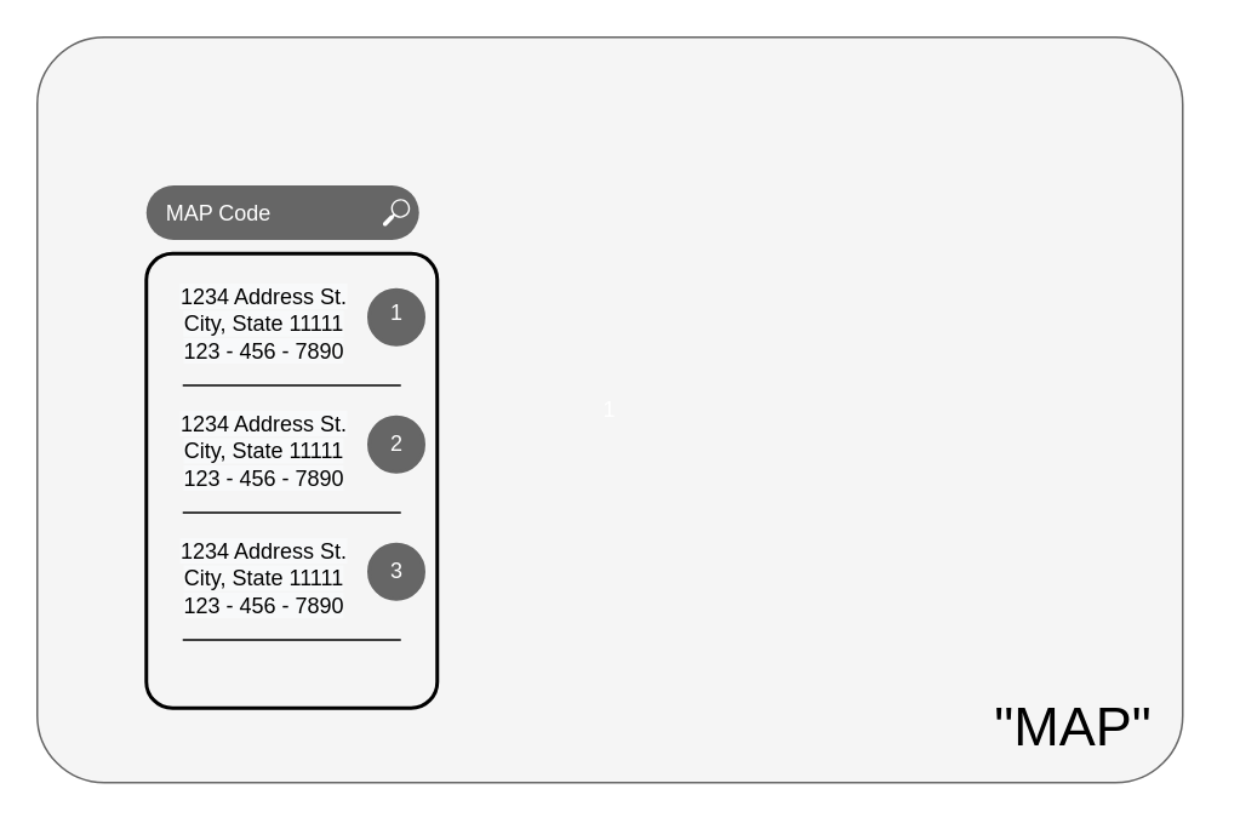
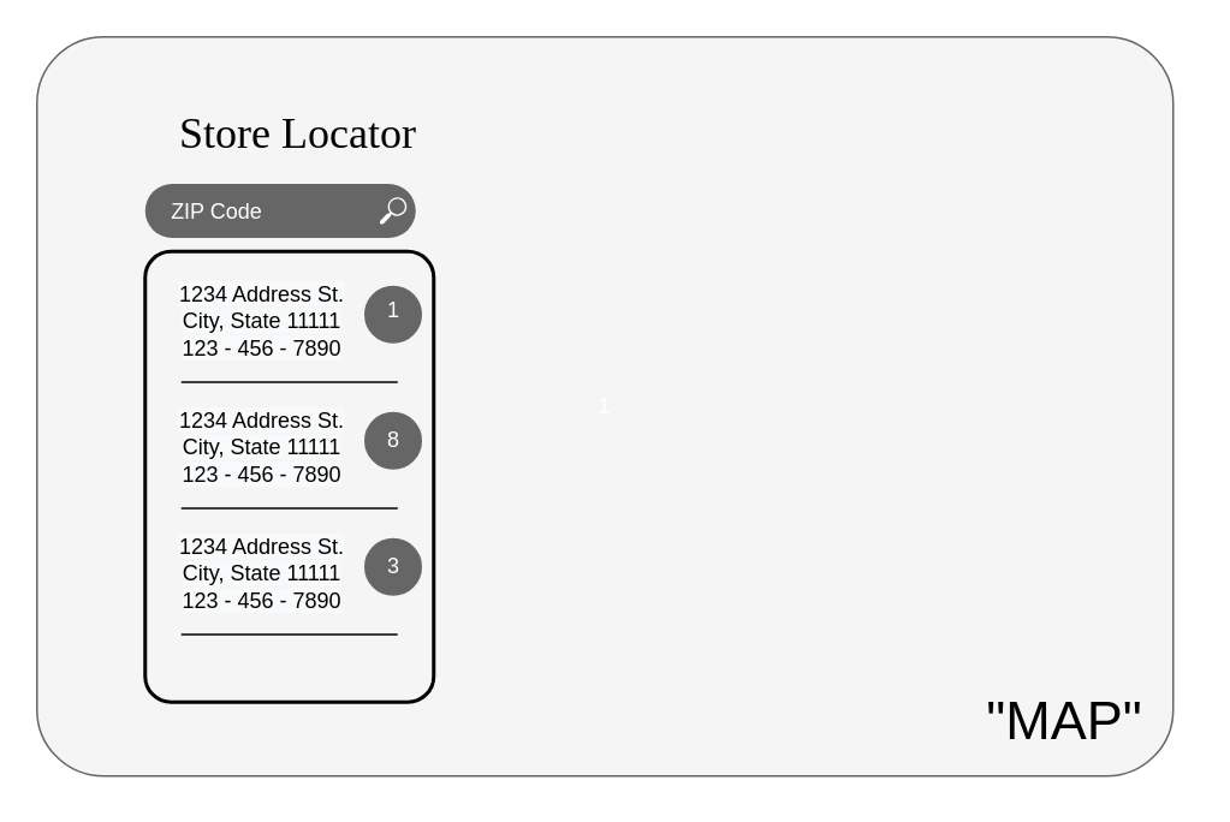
  <mxCell id="0" />
  <mxCell id="1" parent="0" />
  <mxCell id="2" value="&lt;font color=&quot;#ffffff&quot;&gt;1&lt;/font&gt;" style="rounded=1;whiteSpace=wrap;html=1;strokeColor=#666666;arcSize=9;fillColor=#f5f5f5;fontColor=#333333;" vertex="1" parent="1"><mxGeometry y="20" width="630" height="410" as="geometry" x="20" /></mxCell>
  <mxCell id="3" value="&lt;font style=&quot;font-size: 30px&quot;&gt;&quot;MAP&quot;&lt;/font&gt;" style="text;html=1;strokeColor=none;fillColor=none;align=center;verticalAlign=middle;whiteSpace=wrap;rounded=0;strokeWidth=10;" vertex="1" parent="1"><mxGeometry x="520" y="364" width="140" height="70" as="geometry" /></mxCell>
+ <mxCell id="4" value="&lt;font style=&quot;font-size: 24px&quot; face=&quot;Verdana&quot;&gt;Store Locator&lt;/font&gt;" style="text;html=1;strokeColor=none;fillColor=none;align=center;verticalAlign=middle;whiteSpace=wrap;rounded=0;" vertex="1" parent="1"><mxGeometry x="80" y="64" width="170" height="20" as="geometry" /></mxCell>
  <mxCell id="5" value="" style="rounded=1;whiteSpace=wrap;html=1;strokeWidth=2;arcSize=50;fillColor=#666666;strokeColor=none;" vertex="1" parent="1"><mxGeometry x="80" y="101.5" width="150" height="30" as="geometry" /></mxCell>
- <mxCell id="6" value="&lt;font color=&quot;#ffffff&quot;&gt;MAP Code&lt;/font&gt;" style="text;html=1;align=center;verticalAlign=middle;whiteSpace=wrap;rounded=0;" vertex="1" parent="1"><mxGeometry x="90" y="106.5" width="60" height="20" as="geometry" /></mxCell>
+ <mxCell id="6" value="&lt;font color=&quot;#ffffff&quot;&gt;ZIP Code&lt;/font&gt;" style="text;html=1;align=center;verticalAlign=middle;whiteSpace=wrap;rounded=0;" vertex="1" parent="1"><mxGeometry x="90" y="106.5" width="60" height="20" as="geometry" /></mxCell>
  <mxCell id="7" value="" style="pointerEvents=1;shadow=0;dashed=0;html=1;strokeColor=none;fillColor=#FFFFFF;labelPosition=center;verticalLabelPosition=bottom;verticalAlign=top;outlineConnect=0;align=center;shape=mxgraph.office.concepts.search;" vertex="1" parent="1"><mxGeometry x="210" y="109" width="15" height="15" as="geometry" /></mxCell>
  <mxCell id="8" value="" style="rounded=1;whiteSpace=wrap;html=1;strokeWidth=2;fillColor=none;arcSize=9;" vertex="1" parent="1"><mxGeometry x="80" y="139" width="160" height="250" as="geometry" /></mxCell>
  <mxCell id="9" value="&lt;div&gt;&lt;span style=&quot;color: rgb(0 , 0 , 0) ; font-family: &amp;#34;helvetica&amp;#34; ; font-size: 12px ; font-style: normal ; font-weight: 400 ; letter-spacing: normal ; text-align: center ; text-indent: 0px ; text-transform: none ; word-spacing: 0px ; background-color: rgb(248 , 249 , 250) ; float: none ; display: inline&quot;&gt;City, State 11111&lt;/span&gt;&lt;br&gt;&lt;/div&gt;" style="text;html=1;strokeColor=none;fillColor=none;align=center;verticalAlign=middle;whiteSpace=wrap;rounded=0;" vertex="1" parent="1"><mxGeometry x="90" y="166.5" width="110" height="22.5" as="geometry" /></mxCell>
  <mxCell id="10" value="&lt;div&gt;&lt;span style=&quot;color: rgb(0 , 0 , 0) ; font-family: &amp;#34;helvetica&amp;#34; ; font-size: 12px ; font-style: normal ; font-weight: 400 ; letter-spacing: normal ; text-align: center ; text-indent: 0px ; text-transform: none ; word-spacing: 0px ; background-color: rgb(248 , 249 , 250) ; float: none ; display: inline&quot;&gt;123 - 456 - 7890&lt;/span&gt;&lt;br&gt;&lt;/div&gt;" style="text;html=1;strokeColor=none;fillColor=none;align=center;verticalAlign=middle;whiteSpace=wrap;rounded=0;" vertex="1" parent="1"><mxGeometry x="90" y="181.5" width="110" height="22.5" as="geometry" /></mxCell>
  <mxCell id="11" value="" style="ellipse;whiteSpace=wrap;html=1;aspect=fixed;strokeWidth=2;fillColor=#666666;strokeColor=#666666;" vertex="1" parent="1"><mxGeometry x="202.5" y="159" width="30" height="30" as="geometry" /></mxCell>
  <mxCell id="12" value="&lt;font color=&quot;#ffffff&quot;&gt;1&lt;/font&gt;" style="text;html=1;strokeColor=none;fillColor=none;align=center;verticalAlign=middle;whiteSpace=wrap;rounded=0;" vertex="1" parent="1"><mxGeometry x="197.5" y="161.5" width="40" height="20" as="geometry" /></mxCell>
  <mxCell id="13" value="" style="endArrow=none;html=1;" edge="1" parent="1"><mxGeometry width="50" height="50" relative="1" as="geometry"><mxPoint x="100" y="211.5" as="sourcePoint" /><mxPoint x="220" y="211.5" as="targetPoint" /><Array as="points" /></mxGeometry></mxCell>
  <mxCell id="14" value="&lt;div&gt;&lt;span style=&quot;color: rgb(0 , 0 , 0) ; font-family: &amp;#34;helvetica&amp;#34; ; font-size: 12px ; font-style: normal ; font-weight: 400 ; letter-spacing: normal ; text-align: center ; text-indent: 0px ; text-transform: none ; word-spacing: 0px ; background-color: rgb(248 , 249 , 250) ; float: none ; display: inline&quot;&gt;1234 Address St.&lt;/span&gt;&lt;br&gt;&lt;/div&gt;" style="text;html=1;strokeColor=none;fillColor=none;align=center;verticalAlign=middle;whiteSpace=wrap;rounded=0;" vertex="1" parent="1"><mxGeometry x="90" y="151.5" width="110" height="22.5" as="geometry" /></mxCell>
  <mxCell id="15" value="&lt;div&gt;&lt;span style=&quot;color: rgb(0 , 0 , 0) ; font-family: &amp;#34;helvetica&amp;#34; ; font-size: 12px ; font-style: normal ; font-weight: 400 ; letter-spacing: normal ; text-align: center ; text-indent: 0px ; text-transform: none ; word-spacing: 0px ; background-color: rgb(248 , 249 , 250) ; float: none ; display: inline&quot;&gt;City, State 11111&lt;/span&gt;&lt;br&gt;&lt;/div&gt;" style="text;html=1;strokeColor=none;fillColor=none;align=center;verticalAlign=middle;whiteSpace=wrap;rounded=0;" vertex="1" parent="1"><mxGeometry x="90" y="166.5" width="110" height="22.5" as="geometry" /></mxCell>
  <mxCell id="16" value="&lt;div&gt;&lt;span style=&quot;color: rgb(0 , 0 , 0) ; font-family: &amp;#34;helvetica&amp;#34; ; font-size: 12px ; font-style: normal ; font-weight: 400 ; letter-spacing: normal ; text-align: center ; text-indent: 0px ; text-transform: none ; word-spacing: 0px ; background-color: rgb(248 , 249 , 250) ; float: none ; display: inline&quot;&gt;1234 Address St.&lt;/span&gt;&lt;br&gt;&lt;/div&gt;" style="text;html=1;strokeColor=none;fillColor=none;align=center;verticalAlign=middle;whiteSpace=wrap;rounded=0;" vertex="1" parent="1"><mxGeometry x="90" y="151.5" width="110" height="22.5" as="geometry" /></mxCell>
  <mxCell id="17" value="" style="endArrow=none;html=1;" edge="1" parent="1"><mxGeometry width="50" height="50" relative="1" as="geometry"><mxPoint x="100" y="281.5" as="sourcePoint" /><mxPoint x="220" y="281.5" as="targetPoint" /><Array as="points" /></mxGeometry></mxCell>
  <mxCell id="18" value="&lt;div&gt;&lt;span style=&quot;color: rgb(0 , 0 , 0) ; font-family: &amp;#34;helvetica&amp;#34; ; font-size: 12px ; font-style: normal ; font-weight: 400 ; letter-spacing: normal ; text-align: center ; text-indent: 0px ; text-transform: none ; word-spacing: 0px ; background-color: rgb(248 , 249 , 250) ; float: none ; display: inline&quot;&gt;123 - 456 - 7890&lt;/span&gt;&lt;br&gt;&lt;/div&gt;" style="text;html=1;strokeColor=none;fillColor=none;align=center;verticalAlign=middle;whiteSpace=wrap;rounded=0;" vertex="1" parent="1"><mxGeometry x="90" y="251.5" width="110" height="22.5" as="geometry" /></mxCell>
  <mxCell id="19" value="&lt;div&gt;&lt;span style=&quot;color: rgb(0 , 0 , 0) ; font-family: &amp;#34;helvetica&amp;#34; ; font-size: 12px ; font-style: normal ; font-weight: 400 ; letter-spacing: normal ; text-align: center ; text-indent: 0px ; text-transform: none ; word-spacing: 0px ; background-color: rgb(248 , 249 , 250) ; float: none ; display: inline&quot;&gt;City, State 11111&lt;/span&gt;&lt;br&gt;&lt;/div&gt;" style="text;html=1;strokeColor=none;fillColor=none;align=center;verticalAlign=middle;whiteSpace=wrap;rounded=0;" vertex="1" parent="1"><mxGeometry x="90" y="236.5" width="110" height="22.5" as="geometry" /></mxCell>
  <mxCell id="20" value="&lt;div&gt;&lt;span style=&quot;color: rgb(0 , 0 , 0) ; font-family: &amp;#34;helvetica&amp;#34; ; font-size: 12px ; font-style: normal ; font-weight: 400 ; letter-spacing: normal ; text-align: center ; text-indent: 0px ; text-transform: none ; word-spacing: 0px ; background-color: rgb(248 , 249 , 250) ; float: none ; display: inline&quot;&gt;1234 Address St.&lt;/span&gt;&lt;br&gt;&lt;/div&gt;" style="text;html=1;strokeColor=none;fillColor=none;align=center;verticalAlign=middle;whiteSpace=wrap;rounded=0;" vertex="1" parent="1"><mxGeometry x="90" y="221.5" width="110" height="22.5" as="geometry" /></mxCell>
  <mxCell id="21" value="&lt;font color=&quot;#ffffff&quot;&gt;1&lt;/font&gt;" style="text;html=1;strokeColor=none;fillColor=none;align=center;verticalAlign=middle;whiteSpace=wrap;rounded=0;" vertex="1" parent="1"><mxGeometry x="197.5" y="231.5" width="40" height="20" as="geometry" /></mxCell>
  <mxCell id="22" value="" style="ellipse;whiteSpace=wrap;html=1;aspect=fixed;strokeWidth=2;fillColor=#666666;strokeColor=#666666;" vertex="1" parent="1"><mxGeometry x="202.5" y="229" width="30" height="30" as="geometry" /></mxCell>
  <mxCell id="23" value="" style="endArrow=none;html=1;" edge="1" parent="1"><mxGeometry width="50" height="50" relative="1" as="geometry"><mxPoint x="100" y="351.5" as="sourcePoint" /><mxPoint x="220" y="351.5" as="targetPoint" /><Array as="points" /></mxGeometry></mxCell>
  <mxCell id="24" value="&lt;div&gt;&lt;span style=&quot;color: rgb(0 , 0 , 0) ; font-family: &amp;#34;helvetica&amp;#34; ; font-size: 12px ; font-style: normal ; font-weight: 400 ; letter-spacing: normal ; text-align: center ; text-indent: 0px ; text-transform: none ; word-spacing: 0px ; background-color: rgb(248 , 249 , 250) ; float: none ; display: inline&quot;&gt;123 - 456 - 7890&lt;/span&gt;&lt;br&gt;&lt;/div&gt;" style="text;html=1;strokeColor=none;fillColor=none;align=center;verticalAlign=middle;whiteSpace=wrap;rounded=0;" vertex="1" parent="1"><mxGeometry x="90" y="321.5" width="110" height="22.5" as="geometry" /></mxCell>
  <mxCell id="25" value="&lt;div&gt;&lt;span style=&quot;color: rgb(0 , 0 , 0) ; font-family: &amp;#34;helvetica&amp;#34; ; font-size: 12px ; font-style: normal ; font-weight: 400 ; letter-spacing: normal ; text-align: center ; text-indent: 0px ; text-transform: none ; word-spacing: 0px ; background-color: rgb(248 , 249 , 250) ; float: none ; display: inline&quot;&gt;City, State 11111&lt;/span&gt;&lt;br&gt;&lt;/div&gt;" style="text;html=1;strokeColor=none;fillColor=none;align=center;verticalAlign=middle;whiteSpace=wrap;rounded=0;" vertex="1" parent="1"><mxGeometry x="90" y="306.5" width="110" height="22.5" as="geometry" /></mxCell>
  <mxCell id="26" value="&lt;div&gt;&lt;span style=&quot;color: rgb(0 , 0 , 0) ; font-family: &amp;#34;helvetica&amp;#34; ; font-size: 12px ; font-style: normal ; font-weight: 400 ; letter-spacing: normal ; text-align: center ; text-indent: 0px ; text-transform: none ; word-spacing: 0px ; background-color: rgb(248 , 249 , 250) ; float: none ; display: inline&quot;&gt;1234 Address St.&lt;/span&gt;&lt;br&gt;&lt;/div&gt;" style="text;html=1;strokeColor=none;fillColor=none;align=center;verticalAlign=middle;whiteSpace=wrap;rounded=0;" vertex="1" parent="1"><mxGeometry x="90" y="291.5" width="110" height="22.5" as="geometry" /></mxCell>
  <mxCell id="27" value="&lt;font color=&quot;#ffffff&quot;&gt;1&lt;/font&gt;" style="text;html=1;strokeColor=none;fillColor=none;align=center;verticalAlign=middle;whiteSpace=wrap;rounded=0;" vertex="1" parent="1"><mxGeometry x="197.5" y="301.5" width="40" height="20" as="geometry" /></mxCell>
  <mxCell id="28" value="" style="ellipse;whiteSpace=wrap;html=1;aspect=fixed;strokeWidth=2;fillColor=#666666;strokeColor=#666666;" vertex="1" parent="1"><mxGeometry x="202.5" y="299" width="30" height="30" as="geometry" /></mxCell>
- <mxCell id="29" value="&lt;font color=&quot;#ffffff&quot;&gt;2&lt;/font&gt;" style="text;html=1;strokeColor=none;fillColor=none;align=center;verticalAlign=middle;whiteSpace=wrap;rounded=0;" vertex="1" parent="1"><mxGeometry x="197.5" y="234" width="40" height="20" as="geometry" /></mxCell>
+ <mxCell id="29" value="&lt;font color=&quot;#ffffff&quot;&gt;8&lt;/font&gt;" style="text;html=1;strokeColor=none;fillColor=none;align=center;verticalAlign=middle;whiteSpace=wrap;rounded=0;" vertex="1" parent="1"><mxGeometry x="197.5" y="234" width="40" height="20" as="geometry" /></mxCell>
  <mxCell id="30" value="&lt;font color=&quot;#ffffff&quot;&gt;3&lt;/font&gt;" style="text;html=1;strokeColor=none;fillColor=none;align=center;verticalAlign=middle;whiteSpace=wrap;rounded=0;" vertex="1" parent="1"><mxGeometry x="197.5" y="304" width="40" height="20" as="geometry" /></mxCell>
